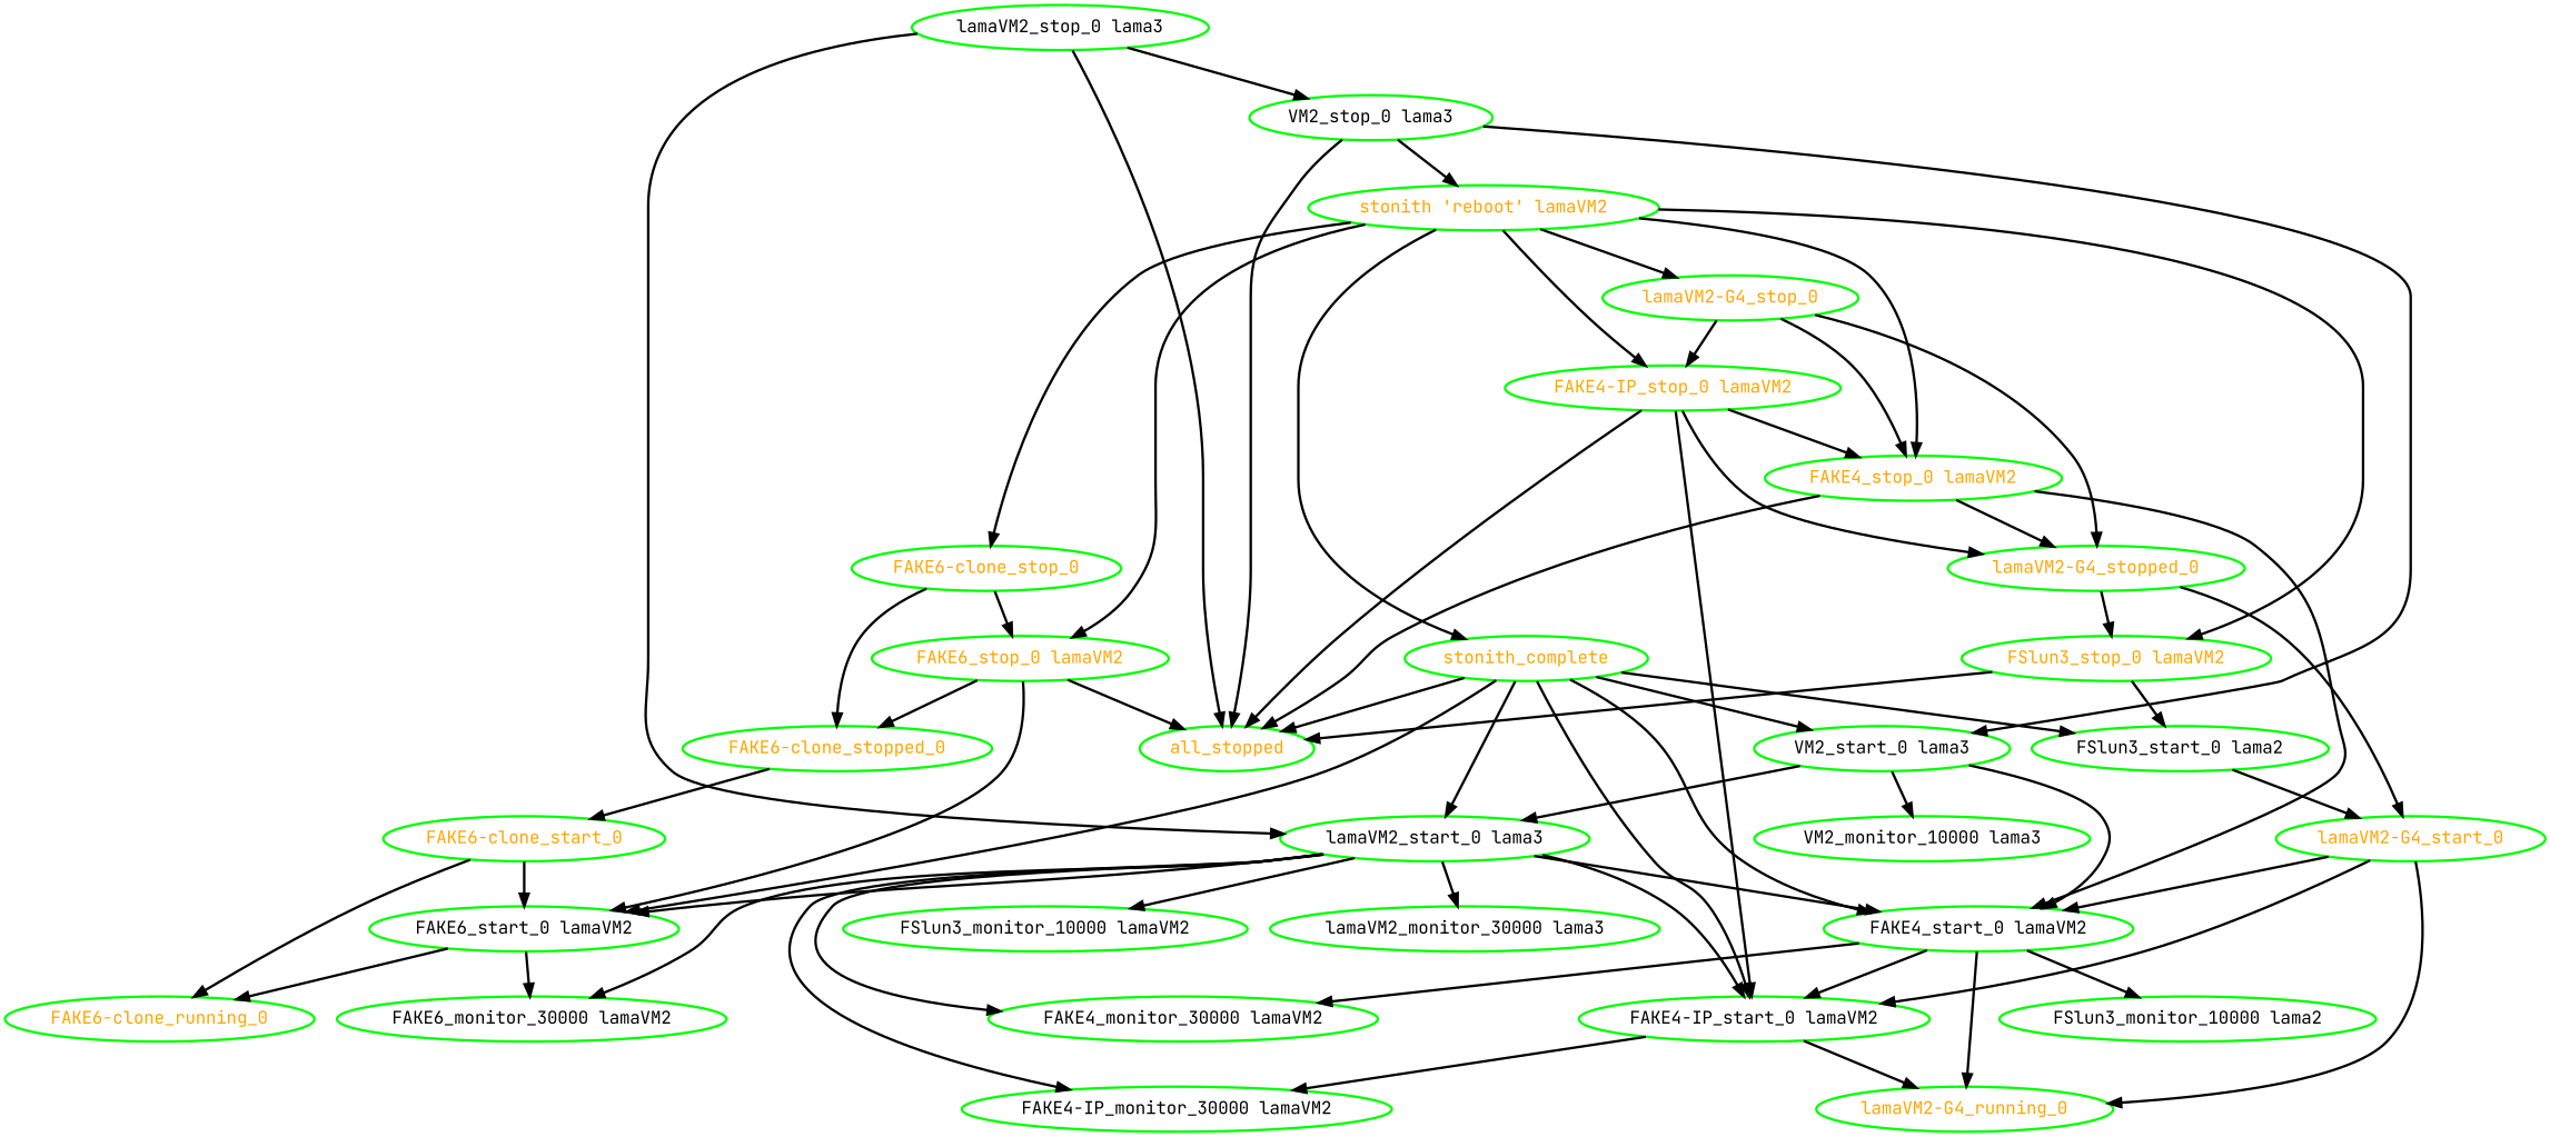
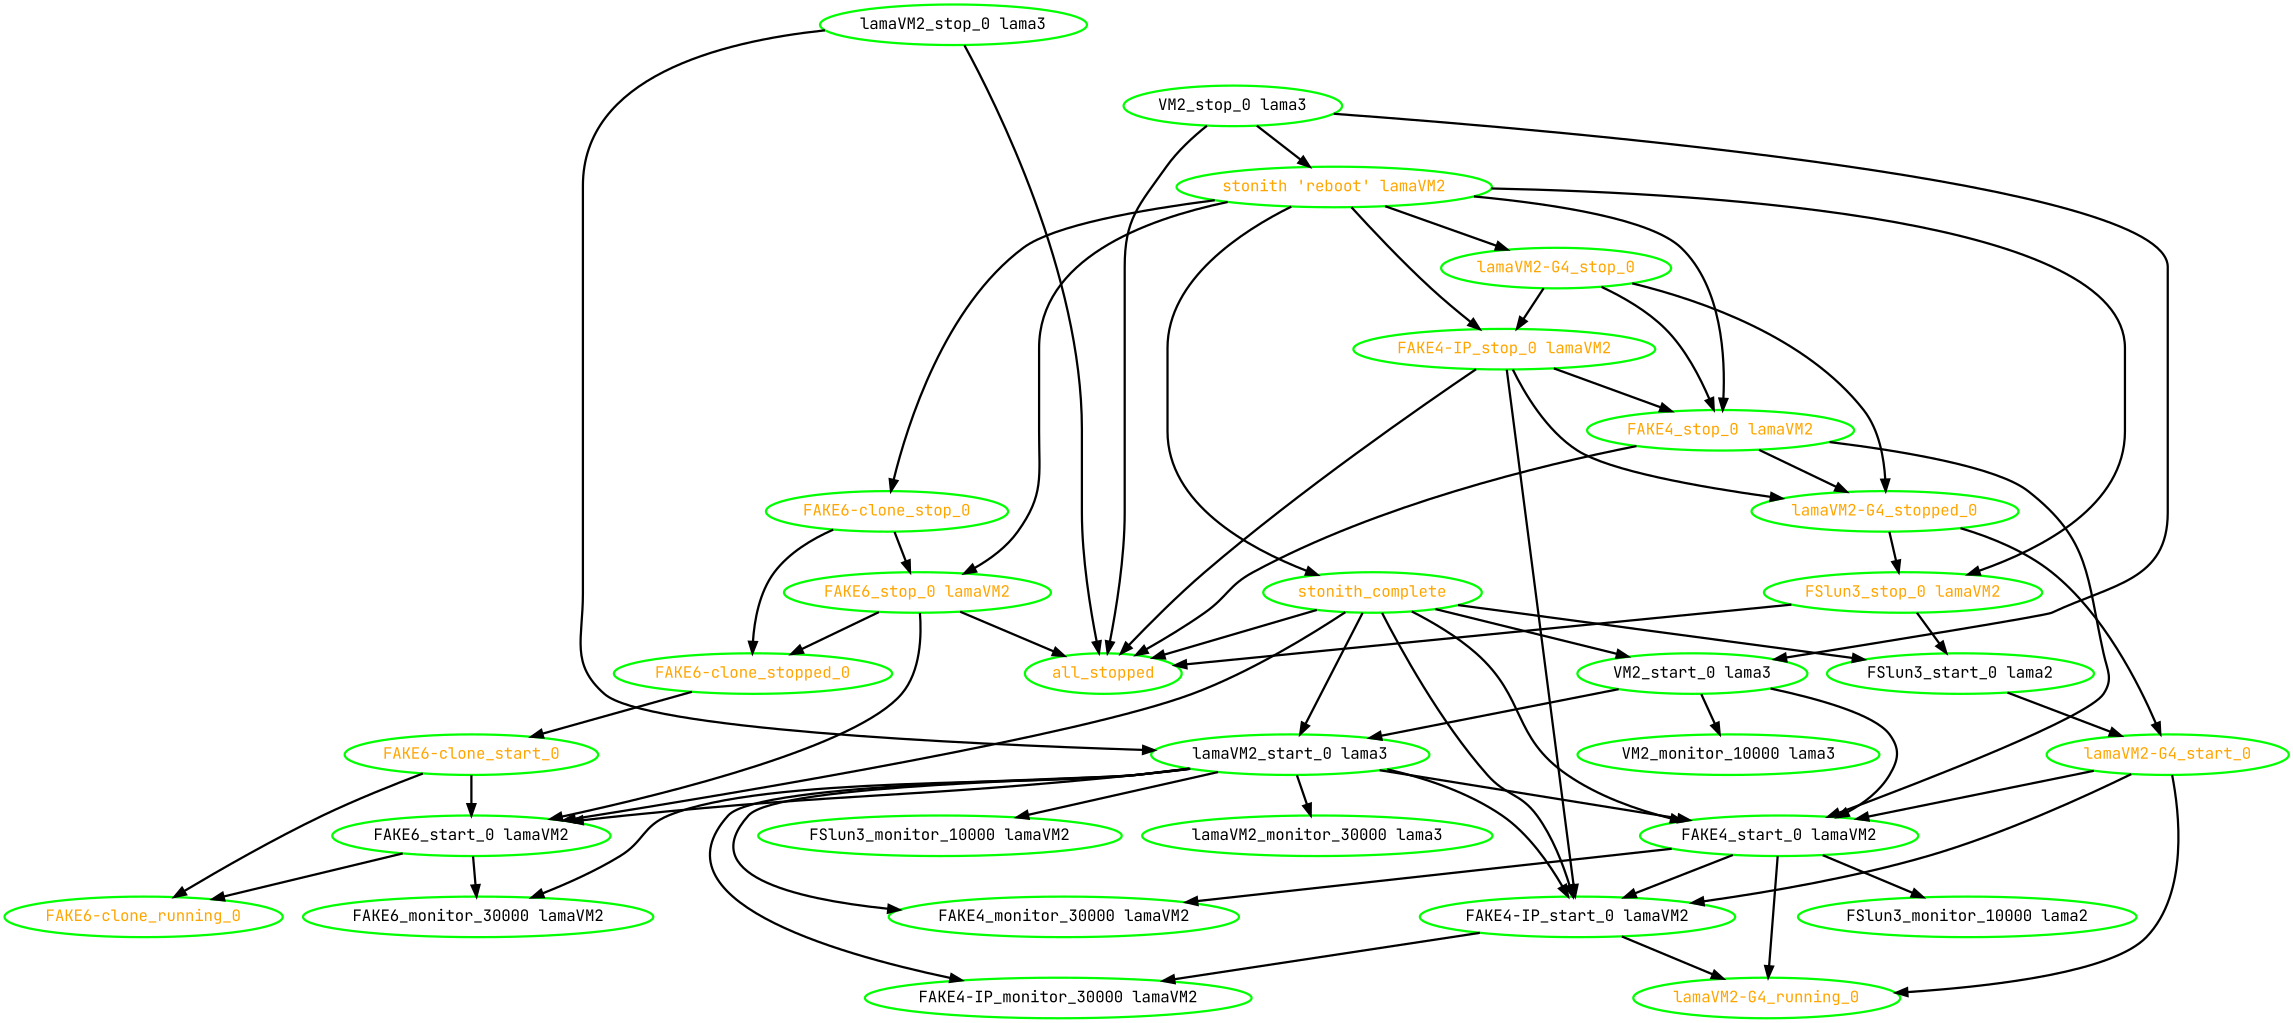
  digraph {
    fontname="JetBrains Mono"
    node [color=green fontcolor=black fontname="JetBrains Mono" style=bold]
    edge [fontname="JetBrains Mono" style=bold]
    "FAKE4-IP_start_0 lamaVM2"
    "FAKE4-IP_monitor_30000 lamaVM2"
    "lamaVM2-G4_running_0" [fontcolor=orange]
    "FAKE4-IP_stop_0 lamaVM2" [fontcolor=orange]
    "FAKE4_stop_0 lamaVM2" [fontcolor=orange]
    all_stopped [fontcolor=orange]
    "lamaVM2-G4_stopped_0" [fontcolor=orange]
    "FAKE4_start_0 lamaVM2"
    "lamaVM2-G4_start_0" [fontcolor=orange]
    "FSlun3_stop_0 lamaVM2" [fontcolor=orange]
    "FAKE4_monitor_30000 lamaVM2"
    "FSlun3_monitor_10000 lama2"
    "FSlun3_start_0 lama2"
    "FAKE6-clone_running_0" [fontcolor=orange]
    "FAKE6-clone_start_0" [fontcolor=orange]
    "FAKE6_start_0 lamaVM2"
    "FAKE6_monitor_30000 lamaVM2"
    "FAKE6-clone_stop_0" [fontcolor=orange]
    "FAKE6-clone_stopped_0" [fontcolor=orange]
    "FAKE6_stop_0 lamaVM2" [fontcolor=orange]
    "VM2_start_0 lama3"
    "VM2_monitor_10000 lama3"
    "lamaVM2_start_0 lama3"
    "FSlun3_monitor_10000 lamaVM2"
    "lamaVM2_monitor_30000 lama3"
    "VM2_stop_0 lama3"
    "stonith 'reboot' lamaVM2" [fontcolor=orange]
    "lamaVM2-G4_stop_0" [fontcolor=orange]
    stonith_complete [fontcolor=orange]
    "lamaVM2_stop_0 lama3"
    "FAKE4-IP_start_0 lamaVM2" -> "FAKE4-IP_monitor_30000 lamaVM2"
    "FAKE4-IP_start_0 lamaVM2" -> "lamaVM2-G4_running_0"
    "FAKE4-IP_stop_0 lamaVM2" -> "FAKE4-IP_start_0 lamaVM2"
    "FAKE4-IP_stop_0 lamaVM2" -> "FAKE4_stop_0 lamaVM2"
    "FAKE4-IP_stop_0 lamaVM2" -> all_stopped
    "FAKE4-IP_stop_0 lamaVM2" -> "lamaVM2-G4_stopped_0"
    "FAKE4_stop_0 lamaVM2" -> all_stopped
    "FAKE4_stop_0 lamaVM2" -> "lamaVM2-G4_stopped_0"
    "FAKE4_stop_0 lamaVM2" -> "FAKE4_start_0 lamaVM2"
    "lamaVM2-G4_stopped_0" -> "lamaVM2-G4_start_0"
    "lamaVM2-G4_stopped_0" -> "FSlun3_stop_0 lamaVM2"
    "FAKE4_start_0 lamaVM2" -> "FAKE4-IP_start_0 lamaVM2"
    "FAKE4_start_0 lamaVM2" -> "lamaVM2-G4_running_0"
    "FAKE4_start_0 lamaVM2" -> "FAKE4_monitor_30000 lamaVM2"
    "FAKE4_start_0 lamaVM2" -> "FSlun3_monitor_10000 lama2"
    "lamaVM2-G4_start_0" -> "FAKE4-IP_start_0 lamaVM2"
    "lamaVM2-G4_start_0" -> "lamaVM2-G4_running_0"
    "lamaVM2-G4_start_0" -> "FAKE4_start_0 lamaVM2"
    "FSlun3_stop_0 lamaVM2" -> all_stopped
    "FSlun3_stop_0 lamaVM2" -> "FSlun3_start_0 lama2"
    "FSlun3_start_0 lama2" -> "lamaVM2-G4_start_0"
    "FAKE6-clone_start_0" -> "FAKE6-clone_running_0"
    "FAKE6-clone_start_0" -> "FAKE6_start_0 lamaVM2"
    "FAKE6_start_0 lamaVM2" -> "FAKE6-clone_running_0"
    "FAKE6_start_0 lamaVM2" -> "FAKE6_monitor_30000 lamaVM2"
    "FAKE6-clone_stop_0" -> "FAKE6-clone_stopped_0"
    "FAKE6-clone_stop_0" -> "FAKE6_stop_0 lamaVM2"
    "FAKE6-clone_stopped_0" -> "FAKE6-clone_start_0"
    "FAKE6_stop_0 lamaVM2" -> all_stopped
    "FAKE6_stop_0 lamaVM2" -> "FAKE6_start_0 lamaVM2"
    "FAKE6_stop_0 lamaVM2" -> "FAKE6-clone_stopped_0"
    "VM2_start_0 lama3" -> "FAKE4_start_0 lamaVM2"
    "VM2_start_0 lama3" -> "VM2_monitor_10000 lama3"
    "VM2_start_0 lama3" -> "lamaVM2_start_0 lama3"
    "lamaVM2_start_0 lama3" -> "FAKE4-IP_start_0 lamaVM2"
    "lamaVM2_start_0 lama3" -> "FAKE4-IP_monitor_30000 lamaVM2"
    "lamaVM2_start_0 lama3" -> "FAKE4_start_0 lamaVM2"
    "lamaVM2_start_0 lama3" -> "FAKE4_monitor_30000 lamaVM2"
    "lamaVM2_start_0 lama3" -> "FAKE6_start_0 lamaVM2"
    "lamaVM2_start_0 lama3" -> "FAKE6_monitor_30000 lamaVM2"
    "lamaVM2_start_0 lama3" -> "FSlun3_monitor_10000 lamaVM2"
    "lamaVM2_start_0 lama3" -> "lamaVM2_monitor_30000 lama3"
    "VM2_stop_0 lama3" -> all_stopped
    "VM2_stop_0 lama3" -> "VM2_start_0 lama3"
    "VM2_stop_0 lama3" -> "stonith 'reboot' lamaVM2"
    "stonith 'reboot' lamaVM2" -> "FAKE4-IP_stop_0 lamaVM2"
    "stonith 'reboot' lamaVM2" -> "FAKE4_stop_0 lamaVM2"
    "stonith 'reboot' lamaVM2" -> "FSlun3_stop_0 lamaVM2"
    "stonith 'reboot' lamaVM2" -> "FAKE6-clone_stop_0"
    "stonith 'reboot' lamaVM2" -> "FAKE6_stop_0 lamaVM2"
    "stonith 'reboot' lamaVM2" -> "lamaVM2-G4_stop_0"
    "stonith 'reboot' lamaVM2" -> stonith_complete
    "lamaVM2-G4_stop_0" -> "FAKE4-IP_stop_0 lamaVM2"
    "lamaVM2-G4_stop_0" -> "FAKE4_stop_0 lamaVM2"
    "lamaVM2-G4_stop_0" -> "lamaVM2-G4_stopped_0"
    stonith_complete -> "FAKE4-IP_start_0 lamaVM2"
    stonith_complete -> all_stopped
    stonith_complete -> "FAKE4_start_0 lamaVM2"
    stonith_complete -> "FSlun3_start_0 lama2"
    stonith_complete -> "FAKE6_start_0 lamaVM2"
    stonith_complete -> "VM2_start_0 lama3"
    stonith_complete -> "lamaVM2_start_0 lama3"
    "lamaVM2_stop_0 lama3" -> all_stopped
    "lamaVM2_stop_0 lama3" -> "lamaVM2_start_0 lama3"
-   "lamaVM2_stop_0 lama3" -> "VM2_stop_0 lama3"
  }
